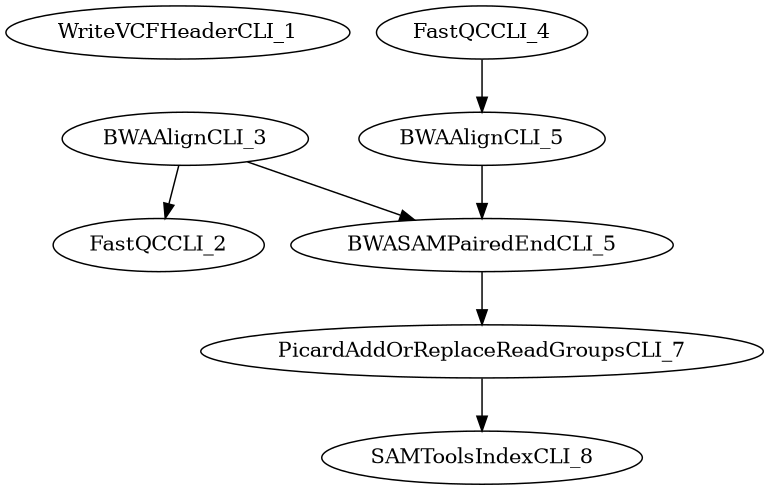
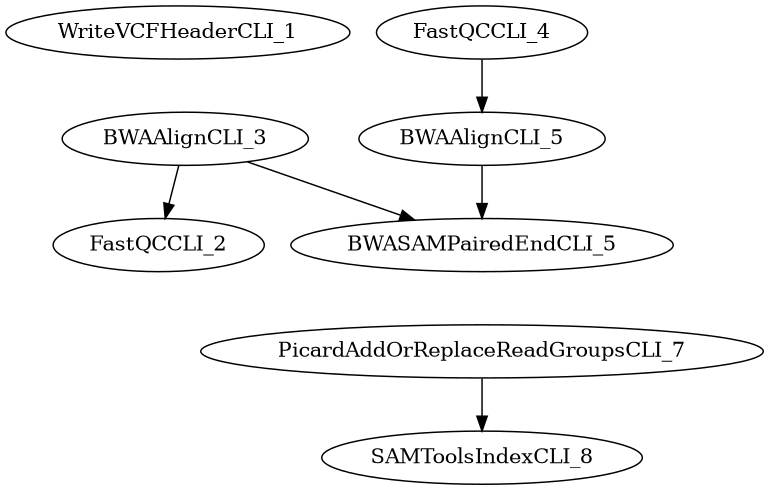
  digraph {
    n1 [label=WriteVCFHeaderCLI_1]
    n2 [label=FastQCCLI_2]
    n3 [label=BWAAlignCLI_3]
    n4 [label=BWASAMPairedEndCLI_5]
    n5 [label=PicardAddOrReplaceReadGroupsCLI_7]
    n6 [label=FastQCCLI_4]
    n7 [label=BWAAlignCLI_5]
    n8 [label=SAMToolsIndexCLI_8]
    n3 -> n2
    n3 -> n4
-   n4 -> n5
    n5 -> n8
    n6 -> n7
    n7 -> n4
  }
